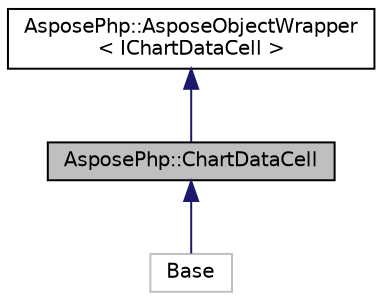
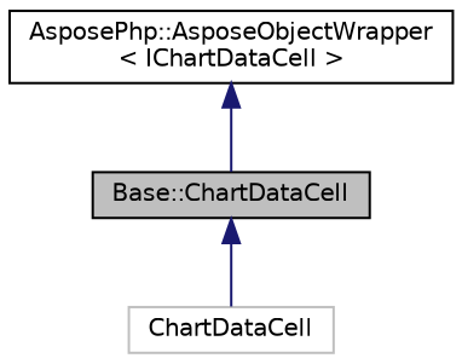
  digraph {
    node [color=black fillcolor=white fontname=Helvetica fontsize=10 shape=record style=filled]
    edge [color=midnightblue dir=back fontname=Helvetica fontsize=10 labelfontname=Helvetica labelfontsize=10 style=solid]
-   n1 [fillcolor=grey75 fontcolor=black height=0.2 label="AsposePhp::ChartDataCell" width=0.4]
-   n2 [color=grey75 height=0.2 label=Base width=0.4]
+   n1 [fillcolor=grey75 fontcolor=black height=0.2 label="Base::ChartDataCell" width=0.4]
+   n2 [color=grey75 height=0.2 label=ChartDataCell width=0.4]
    n3 [height=0.2 label="AsposePhp::AsposeObjectWrapper\l\< IChartDataCell \>" width=0.4]
    n1 -> n2
    n3 -> n1
  }
